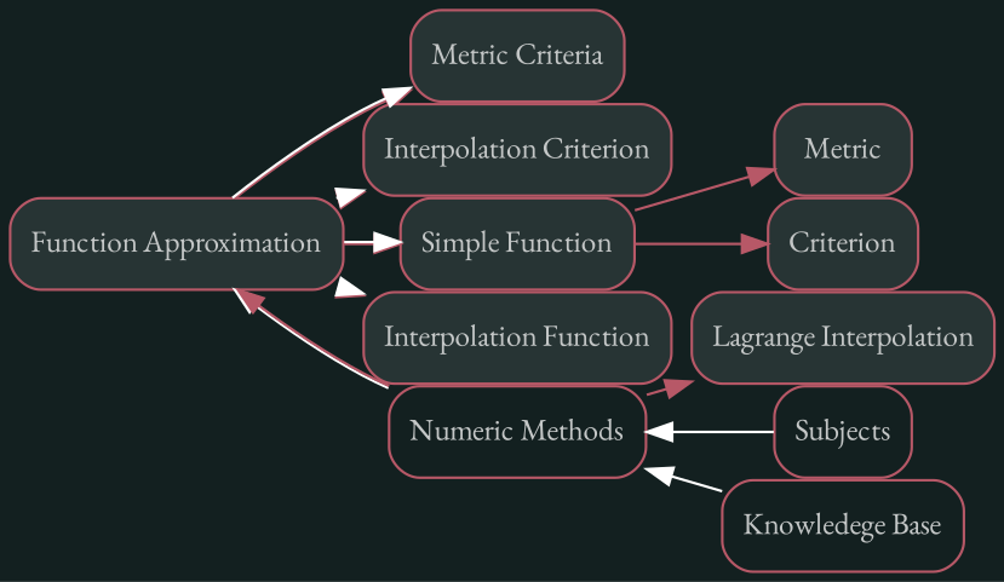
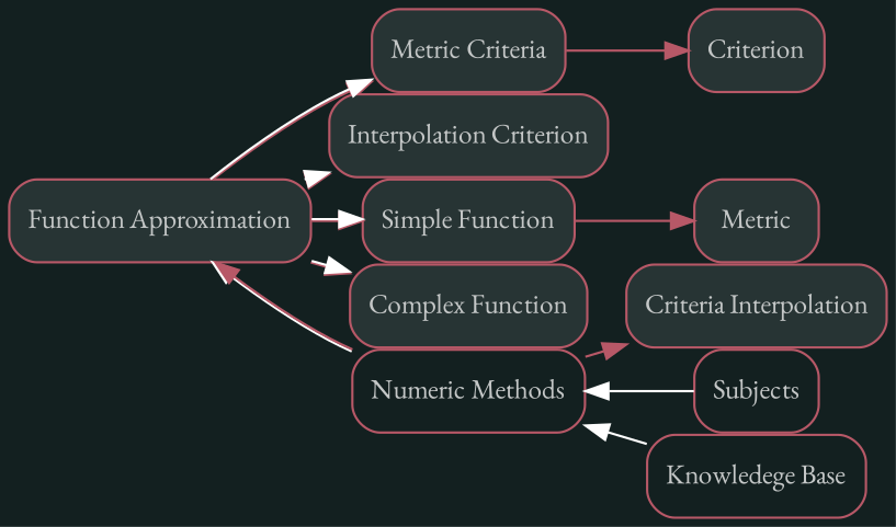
  digraph {
    bgcolor="#132020"
    fontname="EB Garamond"
    nodesep=0
    rankdir=LR
    ranksep=0
    node [color="#b75867" fillcolor="#273434" fontcolor="#c4c7c7" fontname="EB Garamond" fontsize="12px" labelfontname=sans shape=rectangle style="rounded,filled"]
    edge [color="#b75867" fontname="EB Garamond"]
    n1 [label="Function Approximation"]
    n2 [label="Metric Criteria"]
    n3 [label="Interpolation Criterion"]
    n4 [label="Simple Function"]
-   n5 [label="Interpolation Function"]
+   n5 [label="Complex Function"]
    n6 [fillcolor="#FFFFFF" label="Numeric Methods" style=rounded]
    n7 [label=Metric]
    n8 [label=Criterion]
-   n9 [label="Lagrange Interpolation"]
+   n9 [label="Criteria Interpolation"]
    n10 [fillcolor="#FFFFFF" label=Subjects style=rounded]
    n11 [fillcolor="#FFFFFF" label="Knowledege Base" style=rounded]
    subgraph sub_1 {
      n1
      n2
      n3
      n4
      n5
    }
    subgraph sub_2 {
    }
    subgraph sub_3 {
      n1
      n6
    }
    subgraph sub_4 {
      n2
      n7
    }
    subgraph sub_5 {
      n1
      n2
    }
    subgraph sub_6 {
      n1
      n3
    }
    subgraph sub_7 {
      n4
      n8
    }
    subgraph sub_8 {
      n1
      n4
    }
    subgraph sub_9 {
    }
    subgraph sub_10 {
      n1
      n5
    }
    subgraph sub_11 {
      n1
      n6
      n9
    }
    subgraph sub_12 {
      n6
      n10
      n11
    }
    n1 -> n2
    n1 -> n3
    n1 -> n4
    n1 -> n5
    n1 -> n6 [color="#FFFFFF" dir=back]
    n2 -> n1 [color="#FFFFFF" dir=back]
    n3 -> n1 [color="#FFFFFF" dir=back]
    n4 -> n1 [color="#FFFFFF" dir=back]
    n4 -> n7
-   n4 -> n8
+   n2 -> n8
    n5 -> n1 [color="#FFFFFF" dir=back]
    n6 -> n1
    n6 -> n9
    n6 -> n10 [color="#FFFFFF" dir=back]
    n6 -> n11 [color="#FFFFFF" dir=back]
  }
